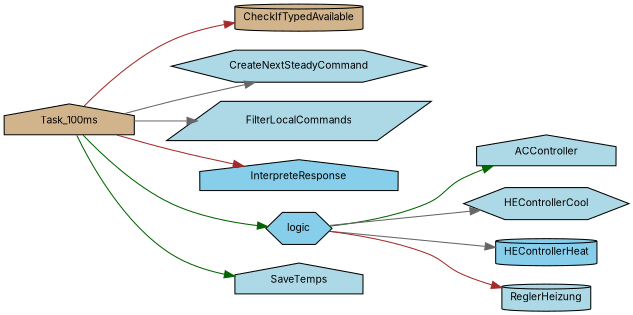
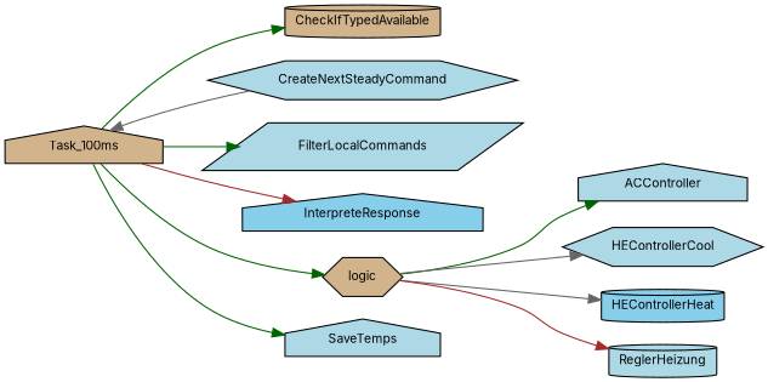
  digraph {
    fontname=Inter
    rankdir=LR
    node [color=black fillcolor=lightblue fontname=Inter fontsize=10 shape=house style=filled]
    edge [color=gray40 fontname=Inter fontsize=10 labelfontname=Helvetica labelfontsize=10 style=solid]
    n1 [fillcolor=tan fontcolor=black height=0.2 label=Task_100ms width=0.4]
    n2 [fillcolor=tan height=0.2 label=CheckIfTypedAvailable shape=cylinder width=0.4]
    n3 [height=0.2 label=CreateNextSteadyCommand shape=hexagon width=0.4]
    n4 [height=0.2 label=FilterLocalCommands shape=parallelogram width=0.4]
    n5 [fillcolor=skyblue height=0.2 label=InterpreteResponse width=0.4]
-   n6 [fillcolor=skyblue height=0.2 label=logic shape=hexagon width=0.4]
+   n6 [fillcolor=tan height=0.2 label=logic shape=hexagon width=0.4]
    n7 [height=0.2 label=SaveTemps width=0.4]
    n8 [height=0.2 label=ACController width=0.4]
    n9 [height=0.2 label=HEControllerCool shape=hexagon width=0.4]
    n10 [fillcolor=skyblue height=0.2 label=HEControllerHeat shape=cylinder width=0.4]
    n11 [height=0.2 label=ReglerHeizung shape=cylinder width=0.4]
-   n1 -> n2 [color=brown]
-   n1 -> n3
-   n1 -> n4
+   n1 -> n2 [color=darkgreen]
+   n3 -> n1
+   n1 -> n4 [color=darkgreen]
    n1 -> n5 [color=brown]
    n1 -> n6 [color=darkgreen]
    n1 -> n7 [color=darkgreen]
    n6 -> n8 [color=darkgreen]
    n6 -> n9
    n6 -> n10
    n6 -> n11 [color=brown]
  }
